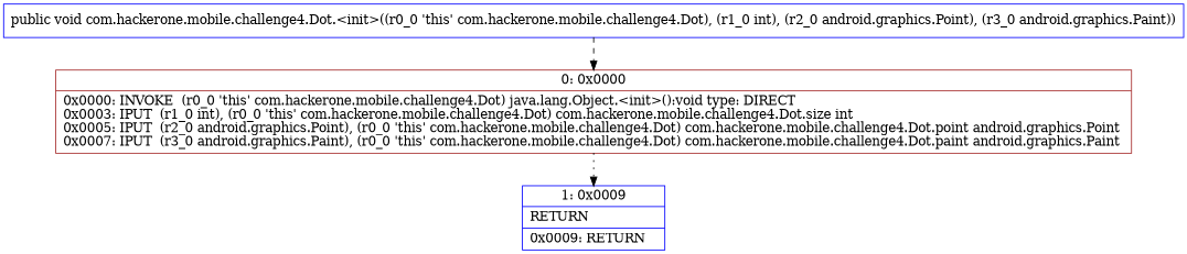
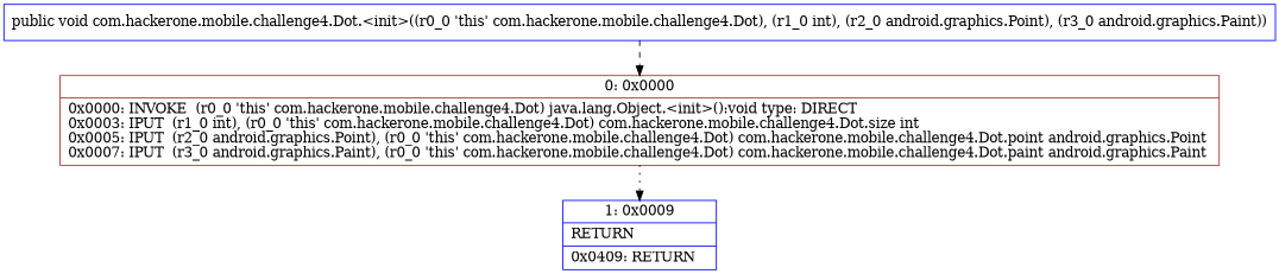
  digraph {
    node [shape=record color=blue]
    n1 [label="{0\:\ 0x0000|0x0000: INVOKE  (r0_0 'this' com.hackerone.mobile.challenge4.Dot) java.lang.Object.\<init\>():void type: DIRECT \l0x0003: IPUT  (r1_0 int), (r0_0 'this' com.hackerone.mobile.challenge4.Dot) com.hackerone.mobile.challenge4.Dot.size int \l0x0005: IPUT  (r2_0 android.graphics.Point), (r0_0 'this' com.hackerone.mobile.challenge4.Dot) com.hackerone.mobile.challenge4.Dot.point android.graphics.Point \l0x0007: IPUT  (r3_0 android.graphics.Paint), (r0_0 'this' com.hackerone.mobile.challenge4.Dot) com.hackerone.mobile.challenge4.Dot.paint android.graphics.Paint \l}" color=brown]
-   n2 [label="{1\:\ 0x0009|RETURN\l|0x0009: RETURN   \l}"]
+   n2 [label="{1\:\ 0x0009|RETURN\l|0x0409: RETURN   \l}"]
    n3 [label="{public void com.hackerone.mobile.challenge4.Dot.\<init\>((r0_0 'this' com.hackerone.mobile.challenge4.Dot), (r1_0 int), (r2_0 android.graphics.Point), (r3_0 android.graphics.Paint)) }"]
    n1 -> n2 [style=dotted]
    n3 -> n1 [style=dashed]
  }
